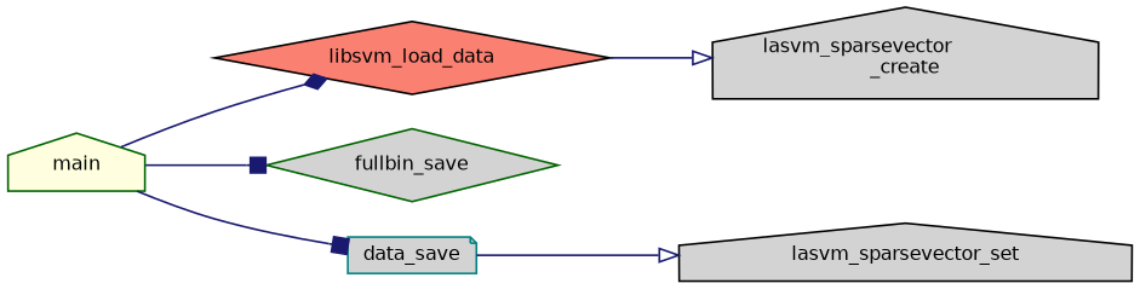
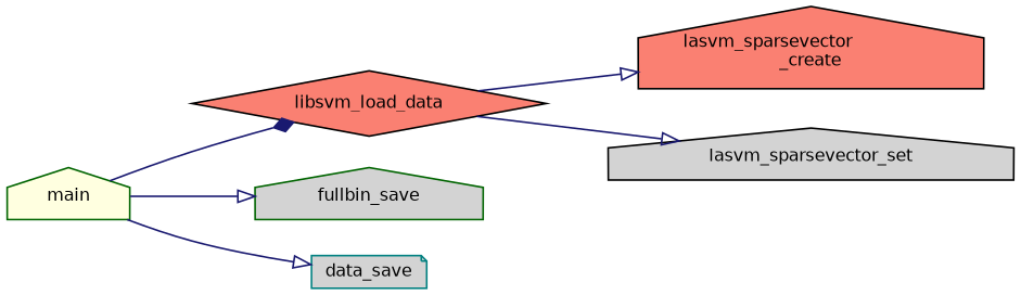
  digraph {
    rankdir=LR
    node [color=black fillcolor=lightgrey fontname=Helvetica fontsize=10 shape=house style=filled]
    edge [arrowhead=box color=midnightblue fontname=Helvetica fontsize=10 labelfontname=Helvetica labelfontsize=10 style=solid]
    n1 [color=darkgreen fillcolor=lightyellow fontcolor=black height=0.2 label=main width=0.4]
    n2 [fillcolor=salmon height=0.2 label=libsvm_load_data shape=diamond width=0.4]
-   n3 [color=darkgreen height=0.2 label=fullbin_save shape=diamond width=0.4]
+   n3 [color=darkgreen height=0.2 label=fullbin_save width=0.4]
    n4 [color=teal height=0.2 label=data_save shape=note width=0.4]
-   n5 [height=0.2 label="lasvm_sparsevector\l_create" width=0.4]
+   n5 [fillcolor=salmon height=0.2 label="lasvm_sparsevector\l_create" width=0.4]
    n6 [height=0.2 label=lasvm_sparsevector_set width=0.4]
    n1 -> n2 [arrowhead=diamond]
-   n1 -> n3
-   n1 -> n4
+   n1 -> n3 [arrowhead=onormal]
+   n1 -> n4 [arrowhead=onormal]
    n2 -> n5 [arrowhead=onormal]
-   n4 -> n6 [arrowhead=onormal]
+   n2 -> n6 [arrowhead=onormal]
  }
